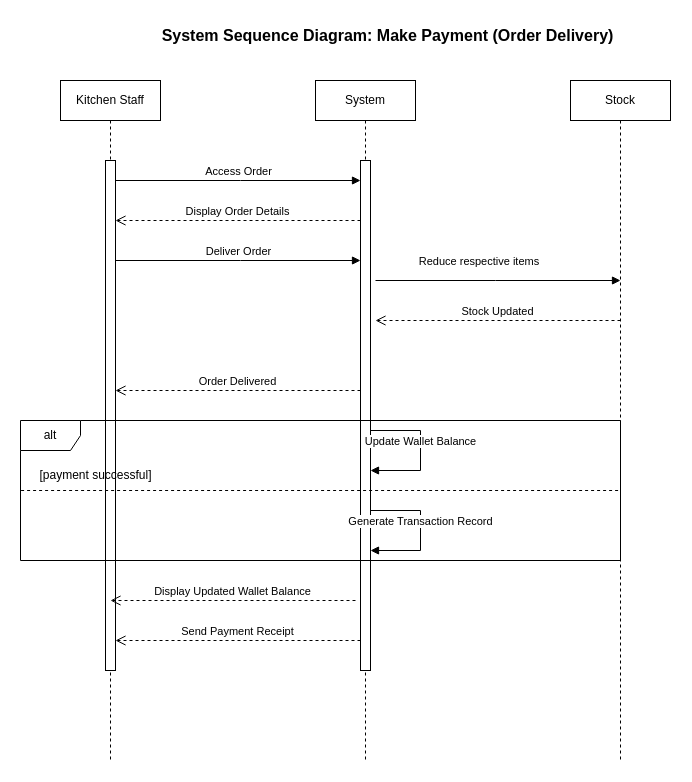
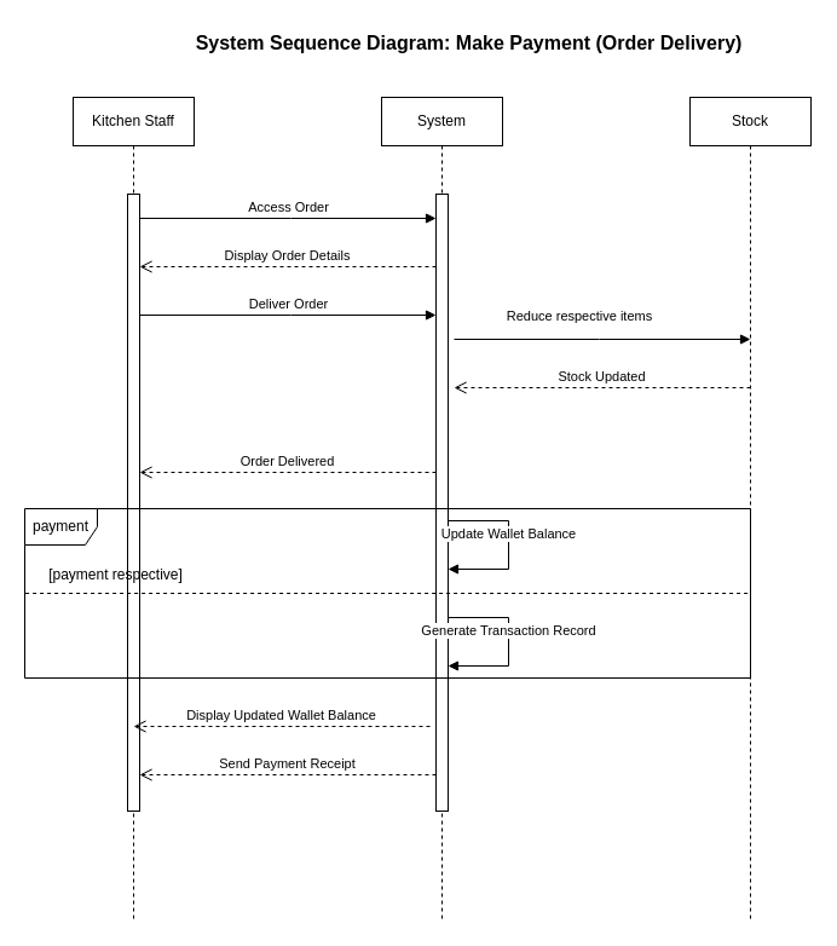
  <mxCell id="0" />
  <mxCell id="1" parent="0" />
  <mxCell id="2" value="&lt;font style=&quot;font-size: 16px;&quot;&gt;&lt;b&gt;System Sequence Diagram: Make Payment (Order Delivery)&lt;/b&gt;&lt;/font&gt;" style="text;html=1;strokeColor=none;fillColor=none;align=center;verticalAlign=middle;whiteSpace=wrap;rounded=0;" parent="1" vertex="1"><mxGeometry x="155" y="20" width="465" height="30" as="geometry" /></mxCell>
  <mxCell id="3" value="Kitchen Staff" style="shape=umlLifeline;perimeter=lifelinePerimeter;whiteSpace=wrap;html=1;container=1;dropTarget=0;collapsible=0;recursiveResize=0;outlineConnect=0;portConstraint=eastwest;newEdgeStyle={&quot;curved&quot;:0,&quot;rounded&quot;:0};" parent="1" vertex="1"><mxGeometry x="60" y="80" width="100" height="680" as="geometry" /></mxCell>
  <mxCell id="4" value="" style="html=1;points=[[0,0,0,0,5],[0,1,0,0,-5],[1,0,0,0,5],[1,1,0,0,-5]];perimeter=orthogonalPerimeter;outlineConnect=0;targetShapes=umlLifeline;portConstraint=eastwest;newEdgeStyle={&quot;curved&quot;:0,&quot;rounded&quot;:0};" parent="3" vertex="1"><mxGeometry x="45" y="80" width="10" height="510" as="geometry" /></mxCell>
  <mxCell id="5" value="System" style="shape=umlLifeline;perimeter=lifelinePerimeter;whiteSpace=wrap;html=1;container=1;dropTarget=0;collapsible=0;recursiveResize=0;outlineConnect=0;portConstraint=eastwest;newEdgeStyle={&quot;curved&quot;:0,&quot;rounded&quot;:0};" parent="1" vertex="1"><mxGeometry x="315" y="80" width="100" height="680" as="geometry" /></mxCell>
  <mxCell id="6" value="" style="html=1;points=[[0,0,0,0,5],[0,1,0,0,-5],[1,0,0,0,5],[1,1,0,0,-5]];perimeter=orthogonalPerimeter;outlineConnect=0;targetShapes=umlLifeline;portConstraint=eastwest;newEdgeStyle={&quot;curved&quot;:0,&quot;rounded&quot;:0};" parent="5" vertex="1"><mxGeometry x="45" y="80" width="10" height="510" as="geometry" /></mxCell>
  <mxCell id="7" value="Stock" style="shape=umlLifeline;perimeter=lifelinePerimeter;whiteSpace=wrap;html=1;container=1;dropTarget=0;collapsible=0;recursiveResize=0;outlineConnect=0;portConstraint=eastwest;newEdgeStyle={&quot;curved&quot;:0,&quot;rounded&quot;:0};" parent="1" vertex="1"><mxGeometry x="570" y="80" width="100" height="680" as="geometry" /></mxCell>
  <mxCell id="8" value="Access Order" style="html=1;verticalAlign=bottom;endArrow=block;curved=0;rounded=0;" parent="1" source="4" target="6" edge="1"><mxGeometry width="80" relative="1" as="geometry"><mxPoint x="325" y="190" as="sourcePoint" /><mxPoint x="405" y="190" as="targetPoint" /><Array as="points"><mxPoint x="240" y="180" /></Array></mxGeometry></mxCell>
  <mxCell id="9" value="Display Order Details" style="html=1;verticalAlign=bottom;endArrow=open;dashed=1;endSize=8;curved=0;rounded=0;" parent="1" source="6" target="4" edge="1"><mxGeometry relative="1" as="geometry"><mxPoint x="405" y="190" as="sourcePoint" /><mxPoint x="325" y="190" as="targetPoint" /><Array as="points"><mxPoint x="240" y="220" /></Array></mxGeometry></mxCell>
  <mxCell id="10" value="Deliver Order" style="html=1;verticalAlign=bottom;endArrow=block;curved=0;rounded=0;" parent="1" source="4" target="6" edge="1"><mxGeometry width="80" relative="1" as="geometry"><mxPoint x="325" y="270" as="sourcePoint" /><mxPoint x="405" y="270" as="targetPoint" /><Array as="points"><mxPoint x="240" y="260" /></Array></mxGeometry></mxCell>
  <mxCell id="11" value="Order Delivered" style="html=1;verticalAlign=bottom;endArrow=open;dashed=1;endSize=8;curved=0;rounded=0;" parent="1" edge="1"><mxGeometry relative="1" as="geometry"><mxPoint x="360" y="390" as="sourcePoint" /><mxPoint x="115" y="390" as="targetPoint" /><Array as="points"><mxPoint x="240" y="390" /></Array></mxGeometry></mxCell>
  <mxCell id="12" value="Reduce respective items&amp;nbsp;" style="html=1;verticalAlign=bottom;endArrow=block;curved=0;rounded=0;" parent="1" edge="1"><mxGeometry x="-0.143" y="10" width="80" relative="1" as="geometry"><mxPoint x="375" y="280" as="sourcePoint" /><mxPoint x="620" y="280" as="targetPoint" /><Array as="points"><mxPoint x="495" y="280" /></Array><mxPoint as="offset" /></mxGeometry></mxCell>
  <mxCell id="13" value="Update Wallet Balance" style="html=1;verticalAlign=bottom;endArrow=block;curved=0;rounded=0;" parent="1" edge="1"><mxGeometry width="80" relative="1" as="geometry"><mxPoint x="370" y="430" as="sourcePoint" /><mxPoint x="370" y="470" as="targetPoint" /><Array as="points"><mxPoint x="420" y="430" /><mxPoint x="420" y="470" /></Array></mxGeometry></mxCell>
  <mxCell id="14" value="Generate Transaction Record" style="html=1;verticalAlign=bottom;endArrow=block;curved=0;rounded=0;" parent="1" edge="1"><mxGeometry width="80" relative="1" as="geometry"><mxPoint x="370" y="510" as="sourcePoint" /><mxPoint x="370" y="550" as="targetPoint" /><Array as="points"><mxPoint x="420" y="510" /><mxPoint x="420" y="550" /></Array></mxGeometry></mxCell>
  <mxCell id="15" value="Display Updated Wallet Balance" style="html=1;verticalAlign=bottom;endArrow=open;dashed=1;endSize=8;curved=0;rounded=0;" parent="1" edge="1"><mxGeometry relative="1" as="geometry"><mxPoint x="355" y="600" as="sourcePoint" /><mxPoint x="110" y="600" as="targetPoint" /><Array as="points"><mxPoint x="235" y="600" /></Array></mxGeometry></mxCell>
  <mxCell id="16" value="Send Payment Receipt" style="html=1;verticalAlign=bottom;endArrow=open;dashed=1;endSize=8;curved=0;rounded=0;" parent="1" edge="1"><mxGeometry relative="1" as="geometry"><mxPoint x="360" y="640" as="sourcePoint" /><mxPoint x="115" y="640" as="targetPoint" /><Array as="points"><mxPoint x="240" y="640" /></Array></mxGeometry></mxCell>
- <mxCell id="17" value="alt" style="shape=umlFrame;whiteSpace=wrap;html=1;pointerEvents=0;" parent="1" vertex="1"><mxGeometry x="20" y="420" width="600" height="140" as="geometry" /></mxCell>
- <mxCell id="18" value="[payment successful]" style="text;html=1;align=center;verticalAlign=middle;resizable=0;points=[];autosize=1;strokeColor=none;fillColor=none;" parent="1" vertex="1"><mxGeometry x="30" y="460" width="130" height="30" as="geometry" /></mxCell>
+ <mxCell id="17" value="payment" style="shape=umlFrame;whiteSpace=wrap;html=1;pointerEvents=0;" parent="1" vertex="1"><mxGeometry x="20" y="420" width="600" height="140" as="geometry" /></mxCell>
+ <mxCell id="18" value="[payment respective]" style="text;html=1;align=center;verticalAlign=middle;resizable=0;points=[];autosize=1;strokeColor=none;fillColor=none;" parent="1" vertex="1"><mxGeometry x="30" y="460" width="130" height="30" as="geometry" /></mxCell>
  <mxCell id="19" value="" style="endArrow=none;dashed=1;html=1;rounded=0;exitX=0.001;exitY=0.5;exitDx=0;exitDy=0;exitPerimeter=0;entryX=1;entryY=0.5;entryDx=0;entryDy=0;" parent="1" source="17" target="17" edge="1"><mxGeometry width="50" height="50" relative="1" as="geometry"><mxPoint x="340" y="470" as="sourcePoint" /><mxPoint x="390" y="420" as="targetPoint" /></mxGeometry></mxCell>
  <mxCell id="20" value="Stock Updated" style="html=1;verticalAlign=bottom;endArrow=open;dashed=1;endSize=8;curved=0;rounded=0;" parent="1" edge="1"><mxGeometry relative="1" as="geometry"><mxPoint x="620" y="320" as="sourcePoint" /><mxPoint x="375" y="320" as="targetPoint" /><Array as="points"><mxPoint x="545" y="320" /><mxPoint x="495" y="320" /></Array></mxGeometry></mxCell>
